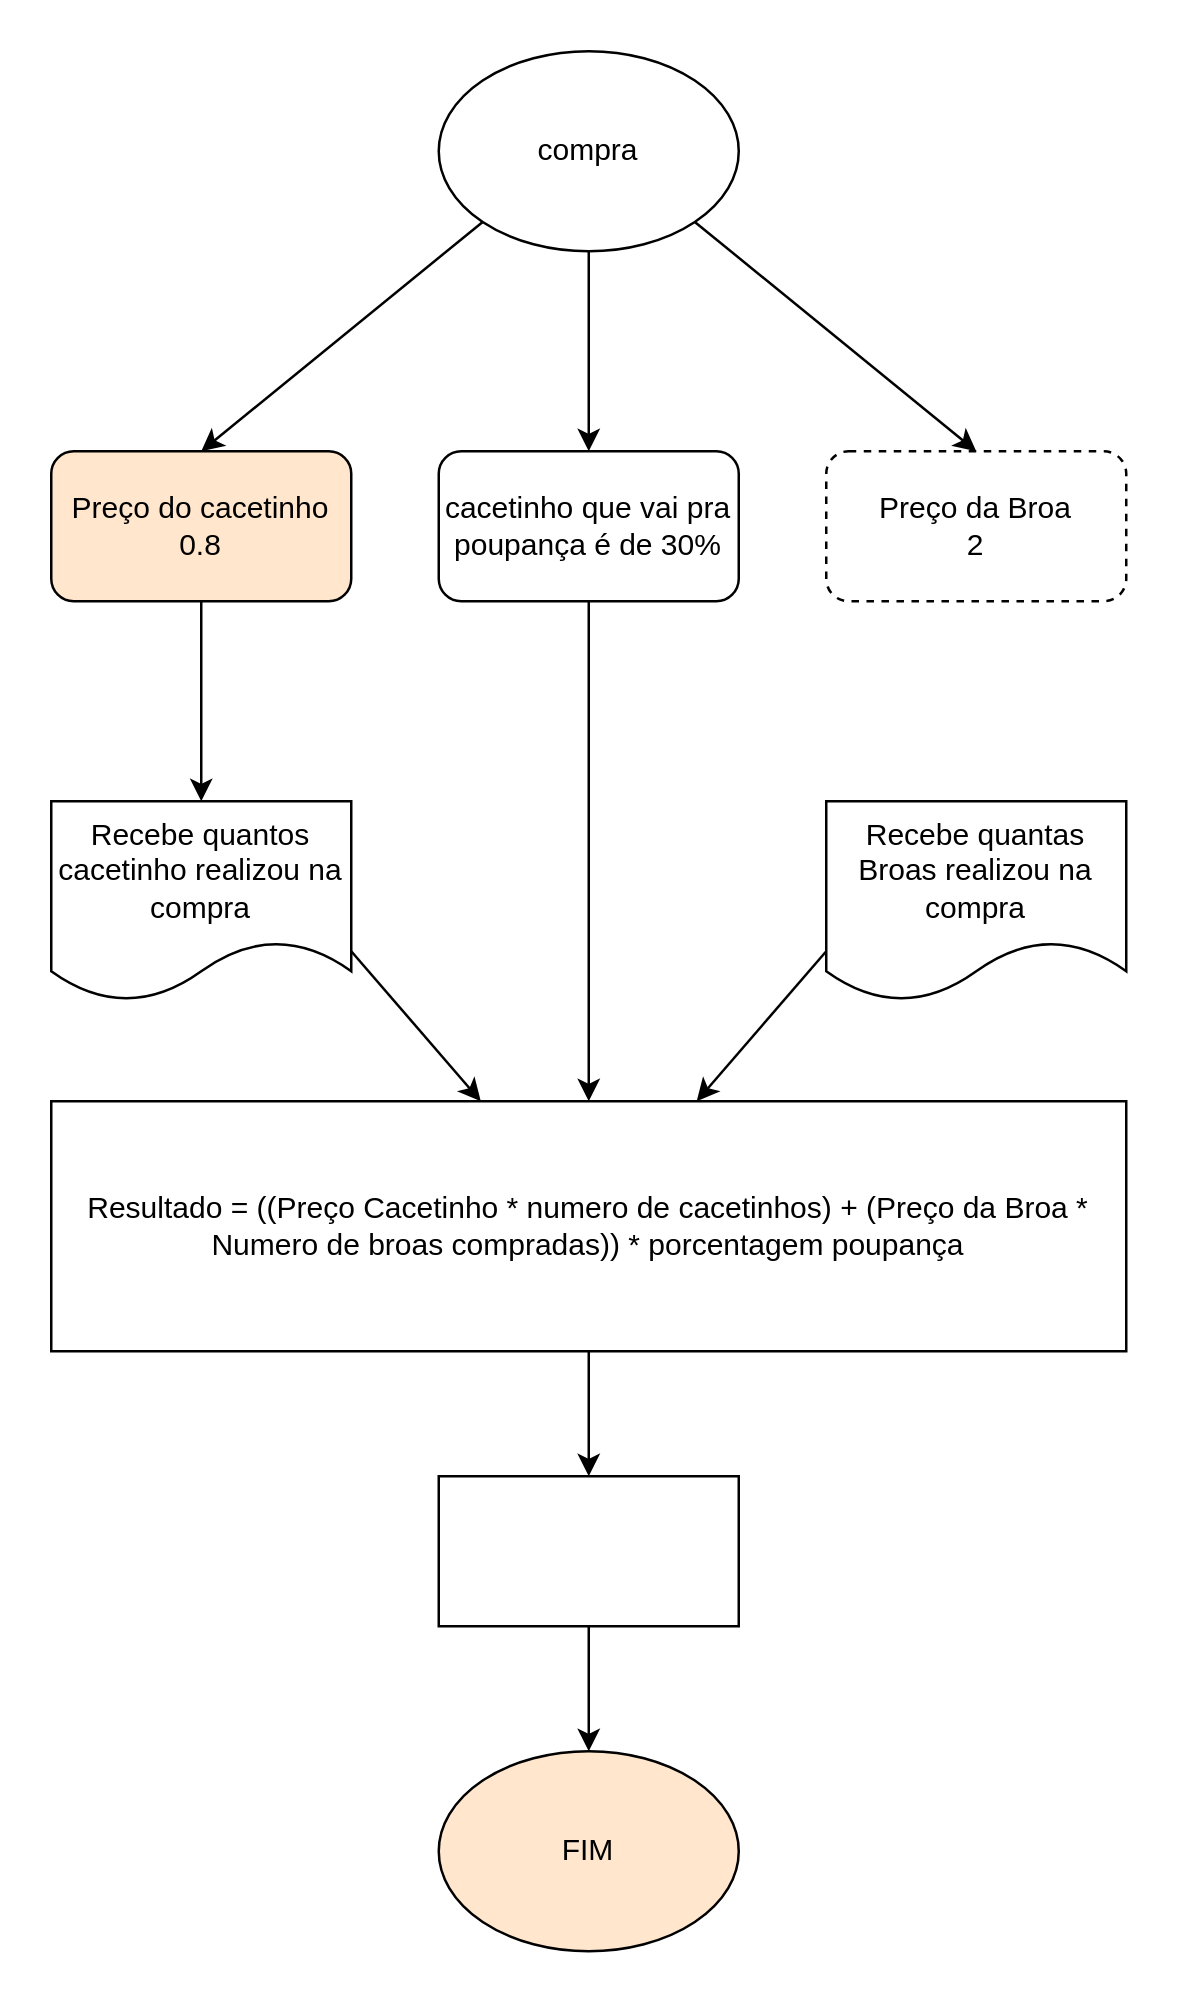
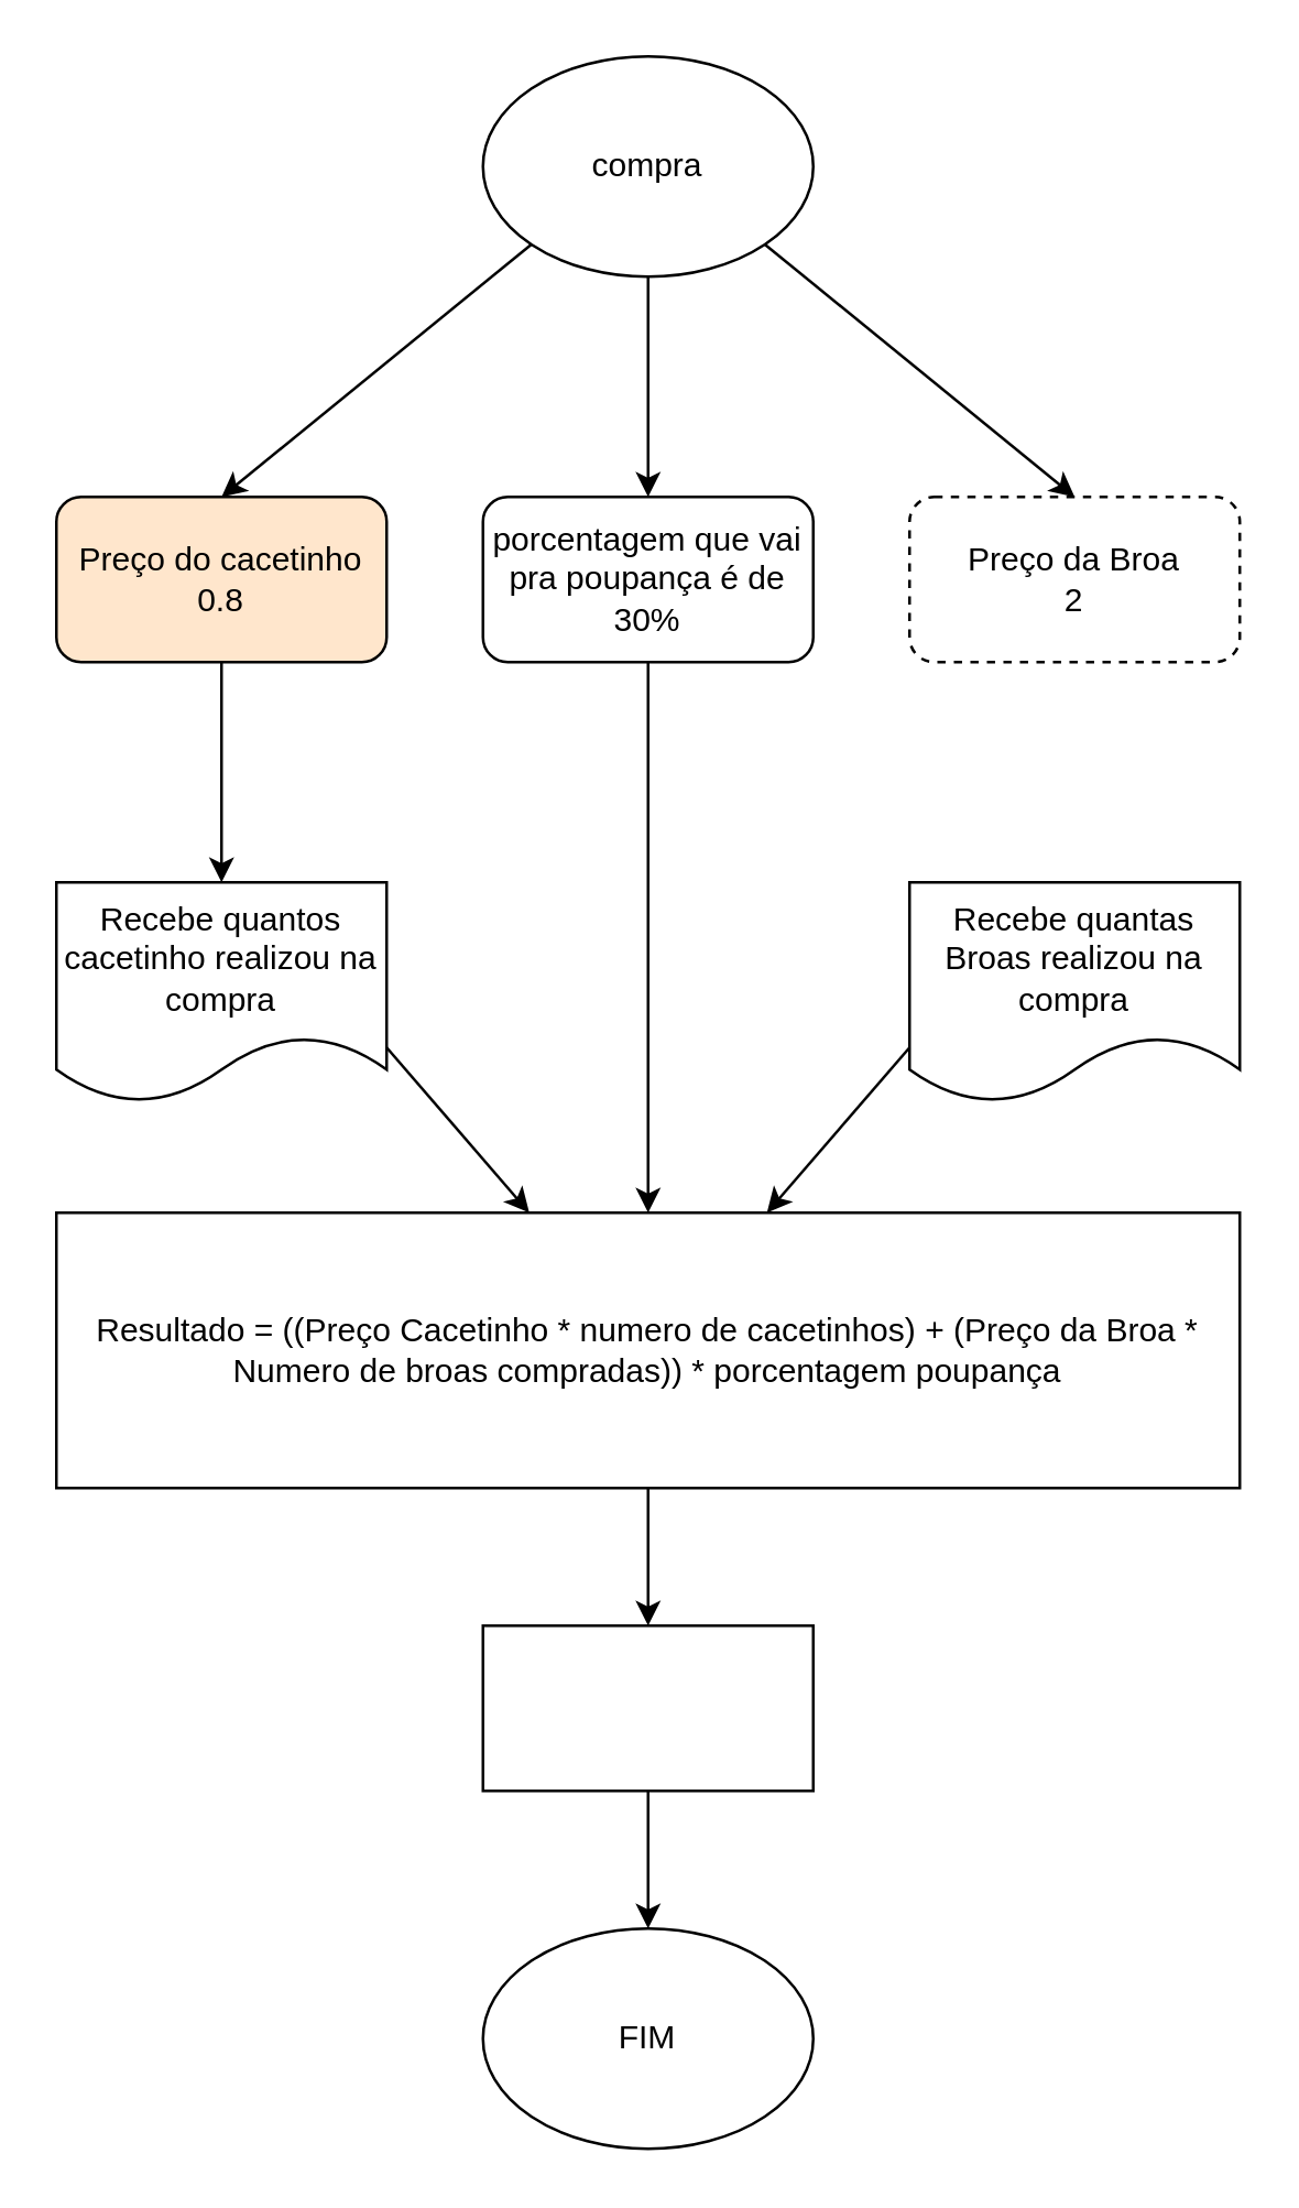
  <mxCell id="0" />
  <mxCell id="1" parent="0" />
  <mxCell id="2" value="compra&lt;br&gt;" style="ellipse;whiteSpace=wrap;html=1;" vertex="1" parent="1"><mxGeometry x="175" y="20" width="120" height="80" as="geometry" /></mxCell>
  <mxCell id="3" value="Preço do cacetinho 0.8" style="rounded=1;whiteSpace=wrap;html=1;fillColor=#ffe6cc;" vertex="1" parent="1"><mxGeometry x="20" y="180" width="120" height="60" as="geometry" /></mxCell>
  <mxCell id="4" value="Preço da Broa&lt;br&gt;2" style="rounded=1;whiteSpace=wrap;html=1;dashed=1;" vertex="1" parent="1"><mxGeometry x="330" y="180" width="120" height="60" as="geometry" /></mxCell>
  <mxCell id="5" value="Recebe quantos cacetinho realizou na compra" style="shape=document;whiteSpace=wrap;html=1;boundedLbl=1;" vertex="1" parent="1"><mxGeometry x="20" y="320" width="120" height="80" as="geometry" /></mxCell>
  <mxCell id="6" value="Recebe quantas Broas realizou na compra" style="shape=document;whiteSpace=wrap;html=1;boundedLbl=1;" vertex="1" parent="1"><mxGeometry x="330" y="320" width="120" height="80" as="geometry" /></mxCell>
- <mxCell id="7" value="cacetinho que vai pra poupança é de 30%" style="rounded=1;whiteSpace=wrap;html=1;" vertex="1" parent="1"><mxGeometry x="175" y="180" width="120" height="60" as="geometry" /></mxCell>
+ <mxCell id="7" value="porcentagem que vai pra poupança é de 30%" style="rounded=1;whiteSpace=wrap;html=1;" vertex="1" parent="1"><mxGeometry x="175" y="180" width="120" height="60" as="geometry" /></mxCell>
  <mxCell id="8" value="Resultado = ((Preço Cacetinho * numero de cacetinhos) + (Preço da Broa * Numero de broas compradas)) * porcentagem poupança" style="rounded=0;whiteSpace=wrap;html=1;" vertex="1" parent="1"><mxGeometry x="20" y="440" width="430" height="100" as="geometry" /></mxCell>
  <mxCell id="9" value="" style="rounded=0;whiteSpace=wrap;html=1;" vertex="1" parent="1"><mxGeometry x="175" y="590" width="120" height="60" as="geometry" /></mxCell>
- <mxCell id="10" value="FIM" style="ellipse;whiteSpace=wrap;html=1;fillColor=#ffe6cc;" vertex="1" parent="1"><mxGeometry x="175" y="700" width="120" height="80" as="geometry" /></mxCell>
+ <mxCell id="10" value="FIM" style="ellipse;whiteSpace=wrap;html=1;" vertex="1" parent="1"><mxGeometry x="175" y="700" width="120" height="80" as="geometry" /></mxCell>
  <mxCell id="11" value="" style="endArrow=classic;html=1;rounded=0;exitX=0.5;exitY=1;exitDx=0;exitDy=0;entryX=0.5;entryY=0;entryDx=0;entryDy=0;" edge="1" parent="1" source="7" target="8"><mxGeometry width="50" height="50" relative="1" as="geometry"><mxPoint x="210" y="460" as="sourcePoint" /><mxPoint x="260" y="410" as="targetPoint" /></mxGeometry></mxCell>
  <mxCell id="12" value="" style="endArrow=classic;html=1;rounded=0;exitX=1;exitY=0.75;exitDx=0;exitDy=0;" edge="1" parent="1" source="5" target="8"><mxGeometry width="50" height="50" relative="1" as="geometry"><mxPoint x="210" y="460" as="sourcePoint" /><mxPoint x="260" y="410" as="targetPoint" /></mxGeometry></mxCell>
  <mxCell id="13" value="" style="endArrow=classic;html=1;rounded=0;exitX=0;exitY=0.75;exitDx=0;exitDy=0;" edge="1" parent="1" source="6" target="8"><mxGeometry width="50" height="50" relative="1" as="geometry"><mxPoint x="210" y="460" as="sourcePoint" /><mxPoint x="260" y="410" as="targetPoint" /></mxGeometry></mxCell>
  <mxCell id="14" value="" style="endArrow=classic;html=1;rounded=0;exitX=0.5;exitY=1;exitDx=0;exitDy=0;entryX=0.5;entryY=0;entryDx=0;entryDy=0;" edge="1" parent="1" source="3" target="5"><mxGeometry width="50" height="50" relative="1" as="geometry"><mxPoint x="210" y="460" as="sourcePoint" /><mxPoint x="260" y="410" as="targetPoint" /></mxGeometry></mxCell>
  <mxCell id="15" value="" style="endArrow=classic;html=1;rounded=0;exitX=0.5;exitY=1;exitDx=0;exitDy=0;entryX=0.5;entryY=0;entryDx=0;entryDy=0;" edge="1" parent="1" source="2" target="7"><mxGeometry width="50" height="50" relative="1" as="geometry"><mxPoint x="210" y="460" as="sourcePoint" /><mxPoint x="240" y="180" as="targetPoint" /></mxGeometry></mxCell>
  <mxCell id="16" value="" style="endArrow=classic;html=1;rounded=0;exitX=0.5;exitY=1;exitDx=0;exitDy=0;entryX=0.5;entryY=0;entryDx=0;entryDy=0;" edge="1" parent="1" source="8" target="9"><mxGeometry width="50" height="50" relative="1" as="geometry"><mxPoint x="210" y="460" as="sourcePoint" /><mxPoint x="260" y="410" as="targetPoint" /></mxGeometry></mxCell>
  <mxCell id="17" value="" style="endArrow=classic;html=1;rounded=0;exitX=0.5;exitY=1;exitDx=0;exitDy=0;entryX=0.5;entryY=0;entryDx=0;entryDy=0;" edge="1" parent="1" source="9" target="10"><mxGeometry width="50" height="50" relative="1" as="geometry"><mxPoint x="210" y="460" as="sourcePoint" /><mxPoint x="260" y="410" as="targetPoint" /></mxGeometry></mxCell>
  <mxCell id="18" value="" style="endArrow=classic;html=1;rounded=0;exitX=0;exitY=1;exitDx=0;exitDy=0;entryX=0.5;entryY=0;entryDx=0;entryDy=0;" edge="1" parent="1" source="2" target="3"><mxGeometry width="50" height="50" relative="1" as="geometry"><mxPoint x="210" y="460" as="sourcePoint" /><mxPoint x="260" y="410" as="targetPoint" /></mxGeometry></mxCell>
  <mxCell id="19" value="" style="endArrow=classic;html=1;rounded=0;exitX=1;exitY=1;exitDx=0;exitDy=0;entryX=0.5;entryY=0;entryDx=0;entryDy=0;" edge="1" parent="1" source="2" target="4"><mxGeometry width="50" height="50" relative="1" as="geometry"><mxPoint x="210" y="460" as="sourcePoint" /><mxPoint x="260" y="410" as="targetPoint" /></mxGeometry></mxCell>
